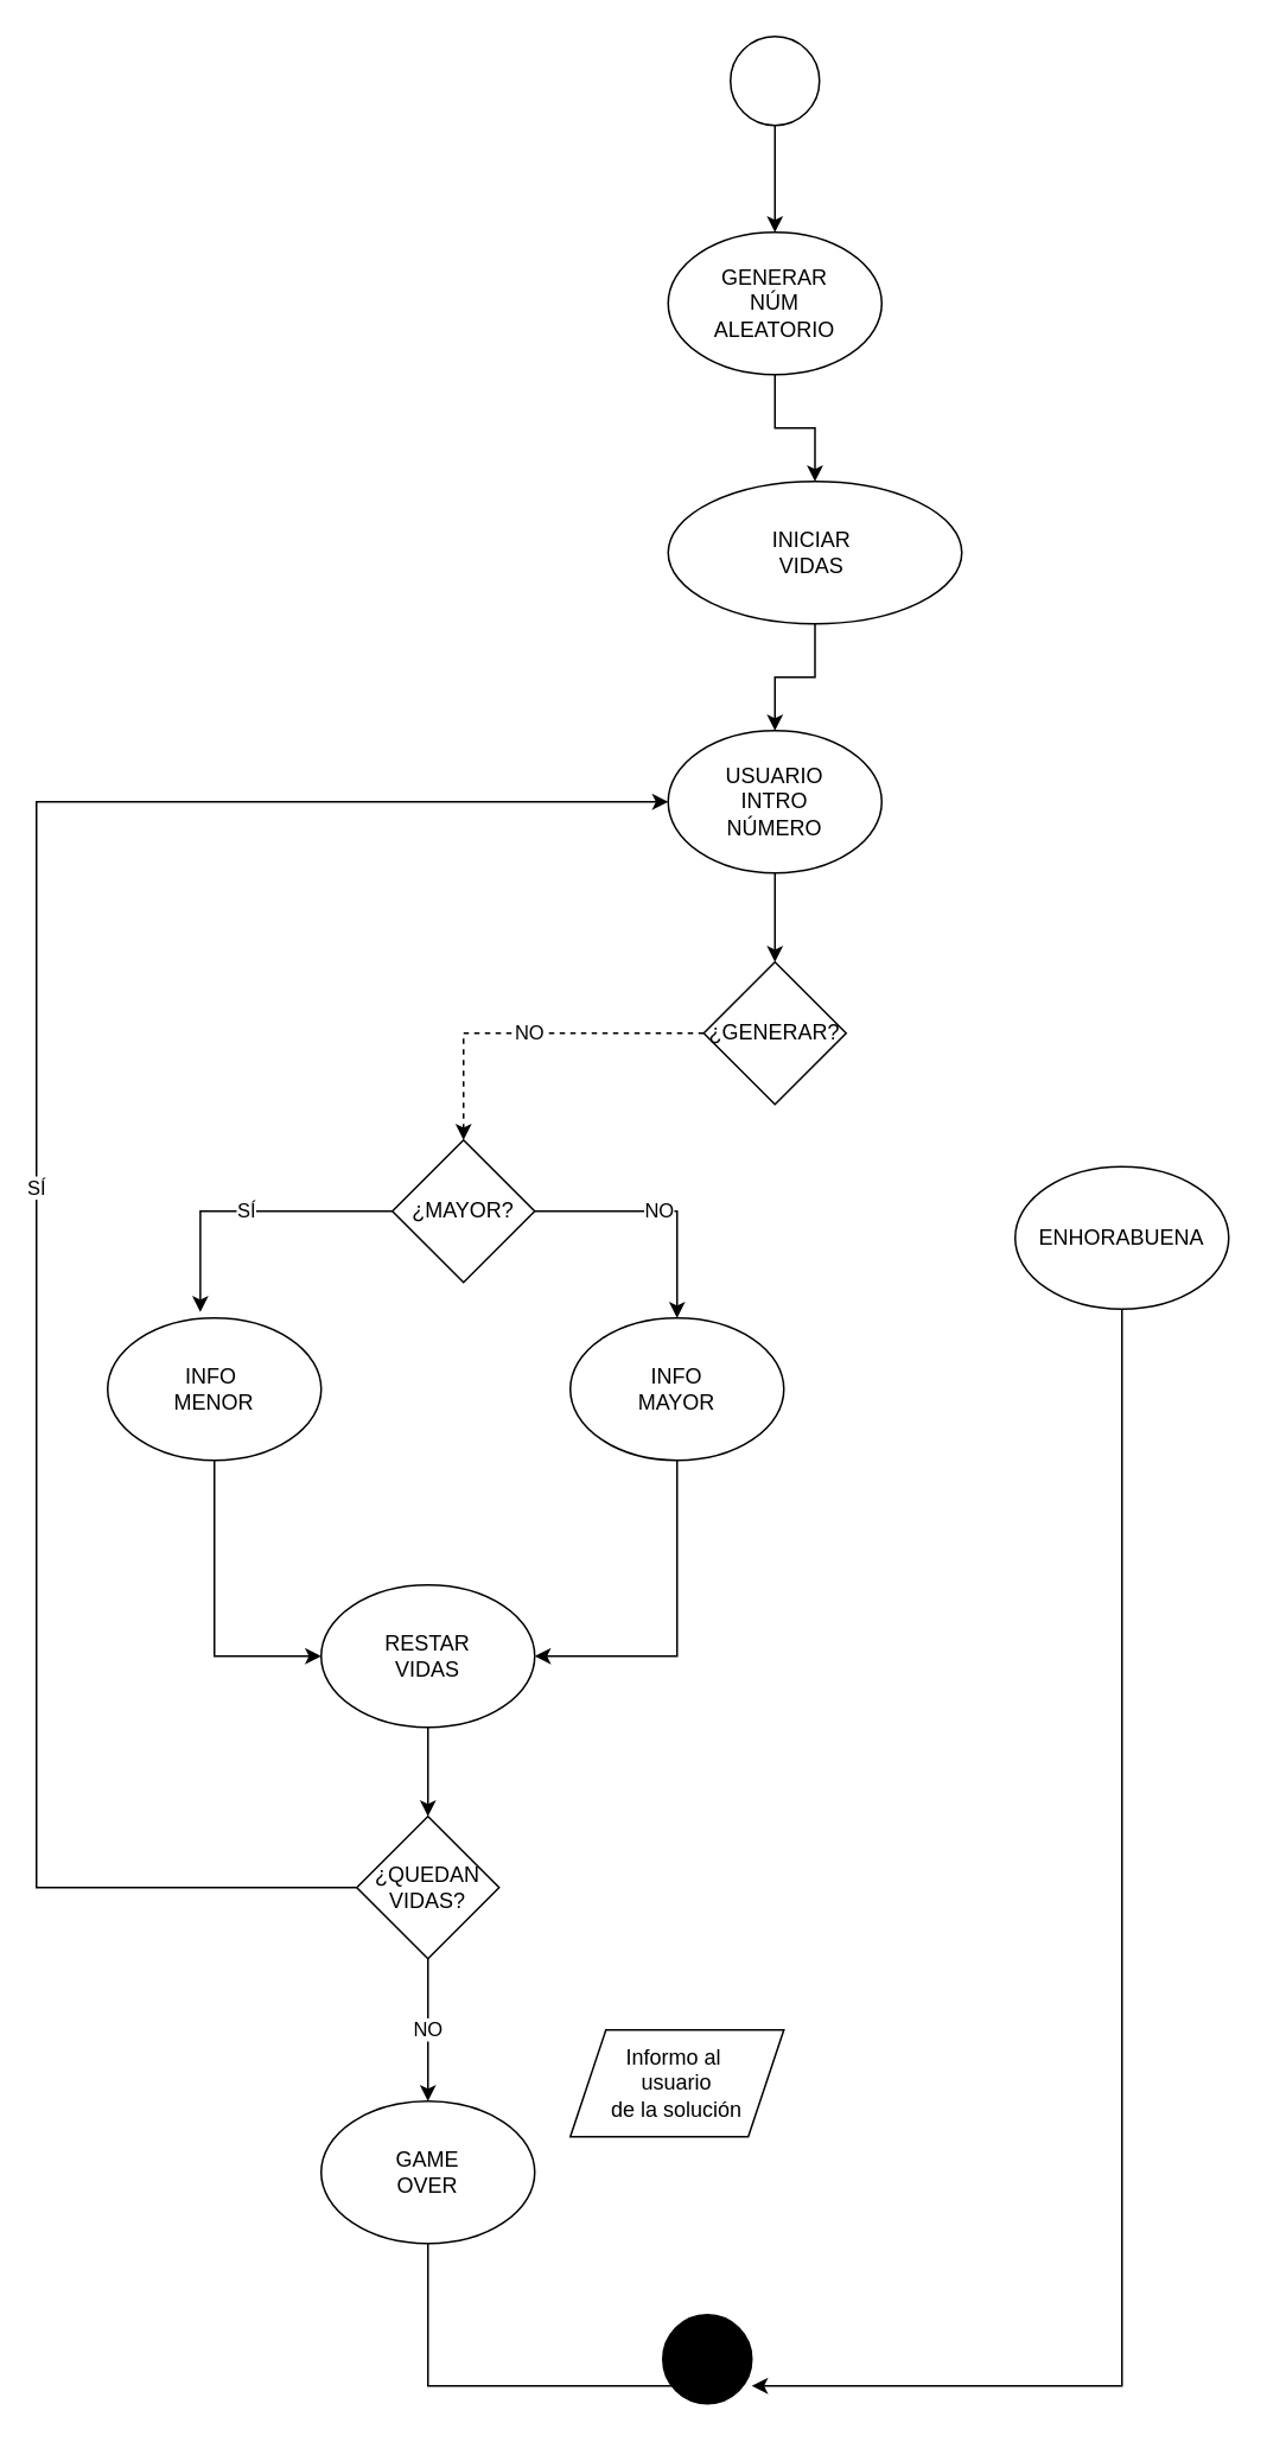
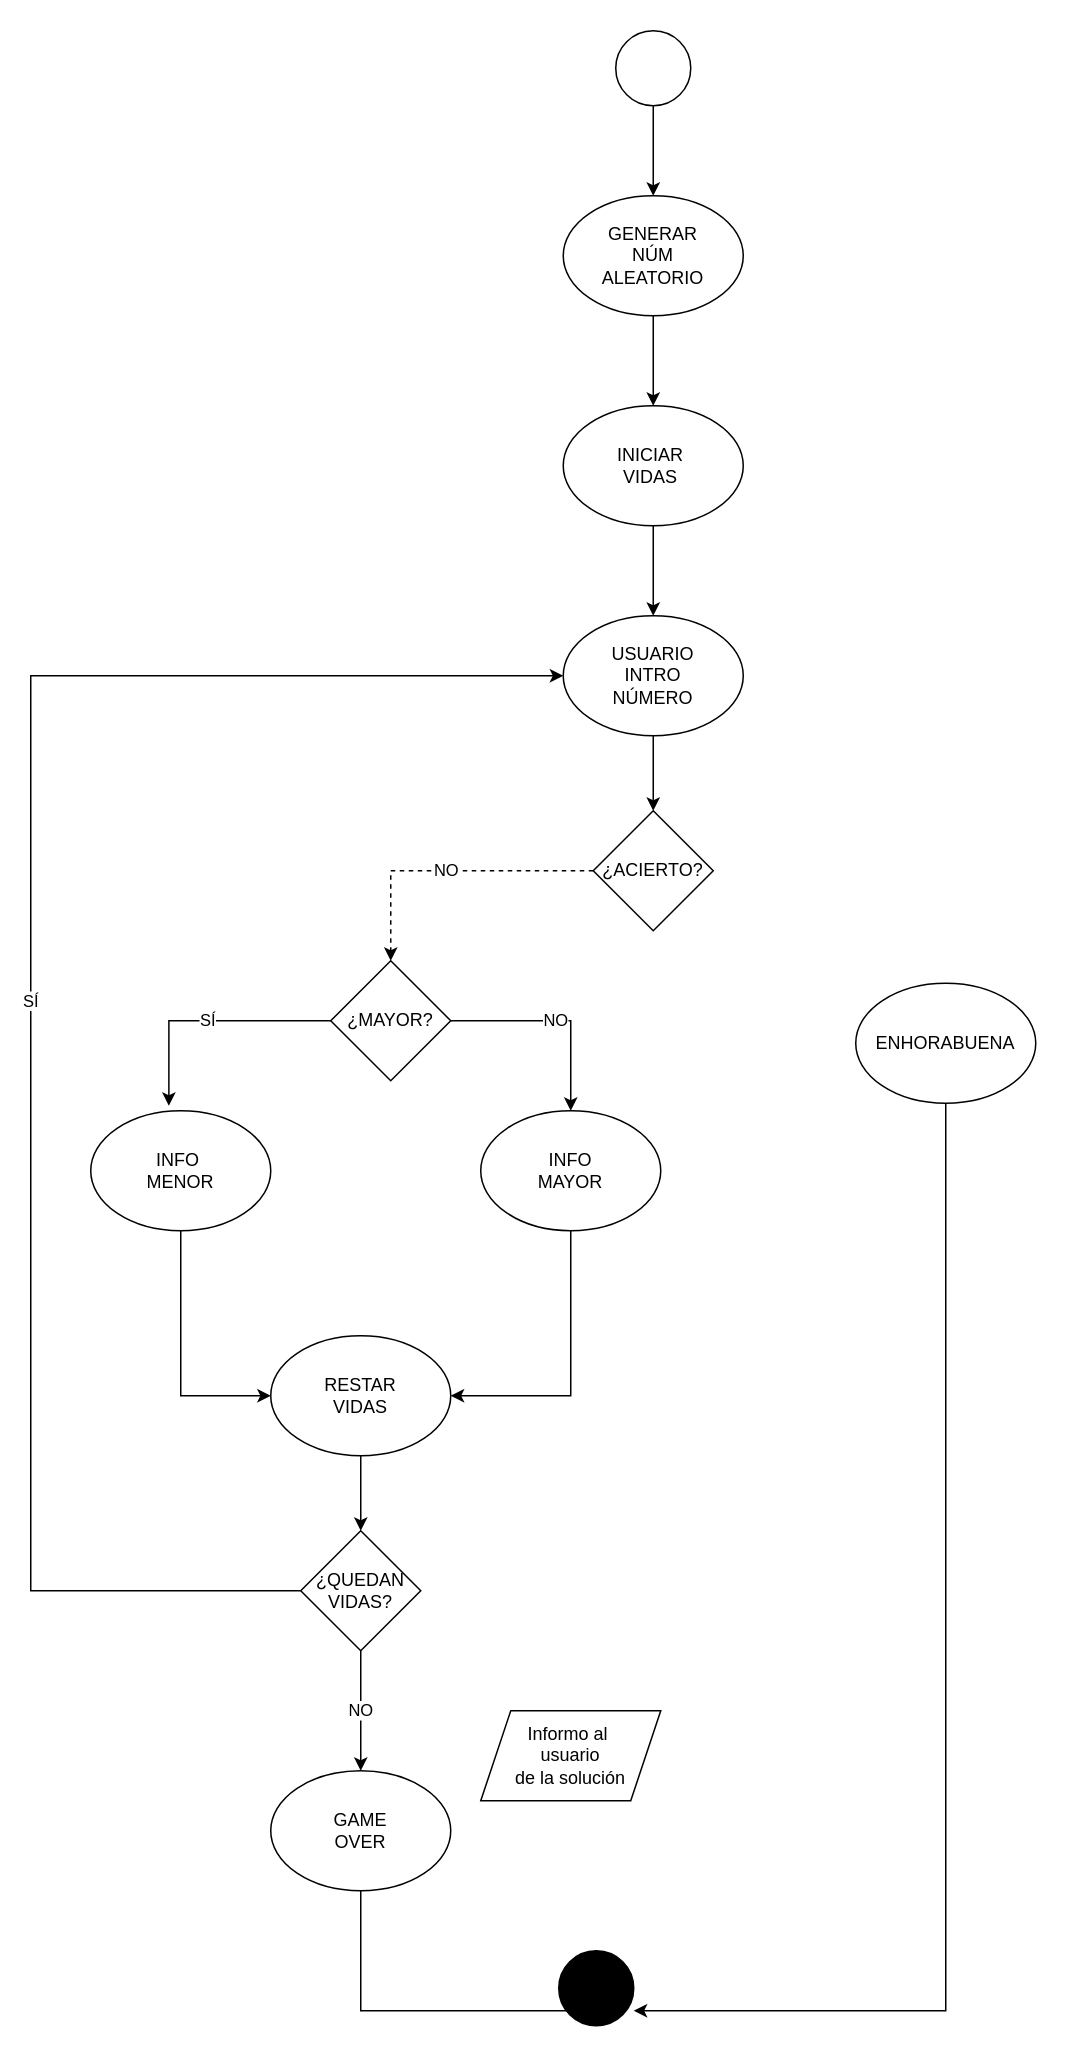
  <mxCell id="0" />
  <mxCell id="1" parent="0" />
  <mxCell id="2" style="edgeStyle=orthogonalEdgeStyle;rounded=0;orthogonalLoop=1;jettySize=auto;html=1;" edge="1" parent="1" source="3" target="6"><mxGeometry relative="1" as="geometry" /></mxCell>
  <mxCell id="3" value="" style="ellipse;whiteSpace=wrap;html=1;aspect=fixed;" vertex="1" parent="1"><mxGeometry x="410" y="20" width="50" height="50" as="geometry" /></mxCell>
  <mxCell id="4" value="" style="ellipse;whiteSpace=wrap;html=1;aspect=fixed;fillColor=#000000;" vertex="1" parent="1"><mxGeometry x="372" y="1300" width="50" height="50" as="geometry" /></mxCell>
  <mxCell id="5" style="edgeStyle=orthogonalEdgeStyle;rounded=0;orthogonalLoop=1;jettySize=auto;html=1;" edge="1" parent="1" source="6" target="8"><mxGeometry relative="1" as="geometry" /></mxCell>
  <mxCell id="6" value="GENERAR&lt;br&gt;NÚM&lt;br&gt;ALEATORIO" style="ellipse;whiteSpace=wrap;html=1;" vertex="1" parent="1"><mxGeometry x="375" y="130" width="120" height="80" as="geometry" /></mxCell>
  <mxCell id="7" style="edgeStyle=orthogonalEdgeStyle;rounded=0;orthogonalLoop=1;jettySize=auto;html=1;" edge="1" parent="1" source="8" target="9"><mxGeometry relative="1" as="geometry" /></mxCell>
- <mxCell id="8" value="INICIAR&amp;nbsp;&lt;br&gt;VIDAS&amp;nbsp;" style="ellipse;whiteSpace=wrap;html=1;" vertex="1" parent="1"><mxGeometry x="375" y="270" width="165" height="80" as="geometry" /></mxCell>
+ <mxCell id="8" value="INICIAR&amp;nbsp;&lt;br&gt;VIDAS&amp;nbsp;" style="ellipse;whiteSpace=wrap;html=1;" vertex="1" parent="1"><mxGeometry x="375" y="270" width="120" height="80" as="geometry" /></mxCell>
  <mxCell id="9" value="USUARIO&lt;br&gt;INTRO&lt;br&gt;NÚMERO" style="ellipse;whiteSpace=wrap;html=1;" vertex="1" parent="1"><mxGeometry x="375" y="410" width="120" height="80" as="geometry" /></mxCell>
  <mxCell id="10" value="NO" style="edgeStyle=orthogonalEdgeStyle;rounded=0;orthogonalLoop=1;jettySize=auto;html=1;dashed=1;" edge="1" parent="1" source="11" target="16"><mxGeometry relative="1" as="geometry" /></mxCell>
- <mxCell id="11" value="¿GENERAR?" style="rhombus;whiteSpace=wrap;html=1;" vertex="1" parent="1"><mxGeometry x="395" y="540" width="80" height="80" as="geometry" /></mxCell>
+ <mxCell id="11" value="¿ACIERTO?" style="rhombus;whiteSpace=wrap;html=1;" vertex="1" parent="1"><mxGeometry x="395" y="540" width="80" height="80" as="geometry" /></mxCell>
  <mxCell id="12" value="ENHORABUENA" style="ellipse;whiteSpace=wrap;html=1;" vertex="1" parent="1"><mxGeometry x="570" y="655" width="120" height="80" as="geometry" /></mxCell>
  <mxCell id="13" style="edgeStyle=orthogonalEdgeStyle;rounded=0;orthogonalLoop=1;jettySize=auto;html=1;entryX=1;entryY=0.8;entryDx=0;entryDy=0;entryPerimeter=0;" edge="1" parent="1" source="12" target="4"><mxGeometry relative="1" as="geometry"><Array as="points"><mxPoint x="630" y="1340" /></Array></mxGeometry></mxCell>
  <mxCell id="14" style="edgeStyle=orthogonalEdgeStyle;rounded=0;orthogonalLoop=1;jettySize=auto;html=1;entryX=0.5;entryY=0;entryDx=0;entryDy=0;" edge="1" parent="1" source="9" target="11"><mxGeometry relative="1" as="geometry" /></mxCell>
  <mxCell id="15" value="NO" style="edgeStyle=orthogonalEdgeStyle;rounded=0;orthogonalLoop=1;jettySize=auto;html=1;" edge="1" parent="1" source="16" target="20"><mxGeometry relative="1" as="geometry" /></mxCell>
  <mxCell id="16" value="¿MAYOR?" style="rhombus;whiteSpace=wrap;html=1;" vertex="1" parent="1"><mxGeometry x="220" y="640" width="80" height="80" as="geometry" /></mxCell>
  <mxCell id="17" style="edgeStyle=orthogonalEdgeStyle;rounded=0;orthogonalLoop=1;jettySize=auto;html=1;entryX=0;entryY=0.5;entryDx=0;entryDy=0;" edge="1" parent="1" source="18" target="23"><mxGeometry relative="1" as="geometry" /></mxCell>
  <mxCell id="18" value="INFO&amp;nbsp;&lt;br&gt;MENOR" style="ellipse;whiteSpace=wrap;html=1;" vertex="1" parent="1"><mxGeometry x="60" y="740" width="120" height="80" as="geometry" /></mxCell>
  <mxCell id="19" style="edgeStyle=orthogonalEdgeStyle;rounded=0;orthogonalLoop=1;jettySize=auto;html=1;entryX=1;entryY=0.5;entryDx=0;entryDy=0;exitX=0.5;exitY=1;exitDx=0;exitDy=0;" edge="1" parent="1" source="20" target="23"><mxGeometry relative="1" as="geometry" /></mxCell>
  <mxCell id="20" value="INFO&lt;br&gt;MAYOR" style="ellipse;whiteSpace=wrap;html=1;" vertex="1" parent="1"><mxGeometry x="320" y="740" width="120" height="80" as="geometry" /></mxCell>
  <mxCell id="21" value="SÍ" style="edgeStyle=orthogonalEdgeStyle;rounded=0;orthogonalLoop=1;jettySize=auto;html=1;entryX=0.434;entryY=-0.041;entryDx=0;entryDy=0;entryPerimeter=0;" edge="1" parent="1" source="16" target="18"><mxGeometry relative="1" as="geometry" /></mxCell>
  <mxCell id="22" style="edgeStyle=orthogonalEdgeStyle;rounded=0;orthogonalLoop=1;jettySize=auto;html=1;" edge="1" parent="1" source="23" target="25"><mxGeometry relative="1" as="geometry" /></mxCell>
  <mxCell id="23" value="RESTAR&lt;br&gt;VIDAS" style="ellipse;whiteSpace=wrap;html=1;" vertex="1" parent="1"><mxGeometry x="180" y="890" width="120" height="80" as="geometry" /></mxCell>
  <mxCell id="24" value="NO" style="edgeStyle=orthogonalEdgeStyle;rounded=0;orthogonalLoop=1;jettySize=auto;html=1;" edge="1" parent="1" source="25"><mxGeometry relative="1" as="geometry"><mxPoint x="240" y="1180" as="targetPoint" /></mxGeometry></mxCell>
  <mxCell id="25" value="¿QUEDAN&lt;br&gt;VIDAS?" style="rhombus;whiteSpace=wrap;html=1;" vertex="1" parent="1"><mxGeometry x="200" y="1020" width="80" height="80" as="geometry" /></mxCell>
  <mxCell id="26" style="edgeStyle=orthogonalEdgeStyle;rounded=0;orthogonalLoop=1;jettySize=auto;html=1;entryX=0;entryY=1;entryDx=0;entryDy=0;exitX=0.5;exitY=1;exitDx=0;exitDy=0;" edge="1" parent="1" source="28" target="4"><mxGeometry relative="1" as="geometry"><Array as="points"><mxPoint x="240" y="1340" /><mxPoint x="381" y="1340" /></Array></mxGeometry></mxCell>
  <mxCell id="27" value="SÍ" style="edgeStyle=orthogonalEdgeStyle;rounded=0;orthogonalLoop=1;jettySize=auto;html=1;entryX=0;entryY=0.5;entryDx=0;entryDy=0;exitX=0;exitY=0.5;exitDx=0;exitDy=0;" edge="1" parent="1" source="25" target="9"><mxGeometry relative="1" as="geometry"><Array as="points"><mxPoint x="20" y="1060" /><mxPoint x="20" y="450" /></Array></mxGeometry></mxCell>
  <mxCell id="28" value="GAME&lt;br&gt;OVER" style="ellipse;whiteSpace=wrap;html=1;" vertex="1" parent="1"><mxGeometry x="180" y="1180" width="120" height="80" as="geometry" /></mxCell>
  <mxCell id="29" value="Informo al&amp;nbsp;&lt;br&gt;usuario&lt;br&gt;de la solución" style="shape=parallelogram;perimeter=parallelogramPerimeter;whiteSpace=wrap;html=1;fixedSize=1;" vertex="1" parent="1"><mxGeometry x="320" y="1140" width="120" height="60" as="geometry" /></mxCell>
